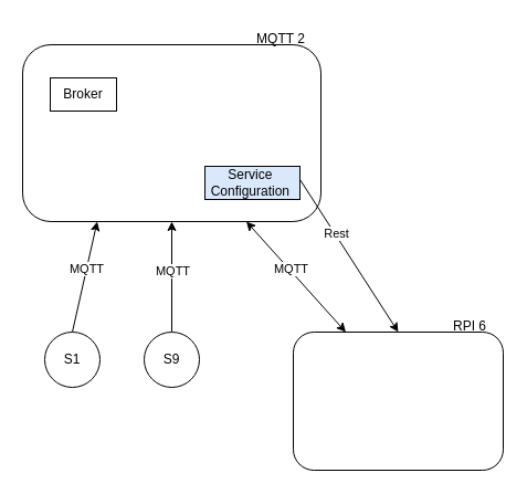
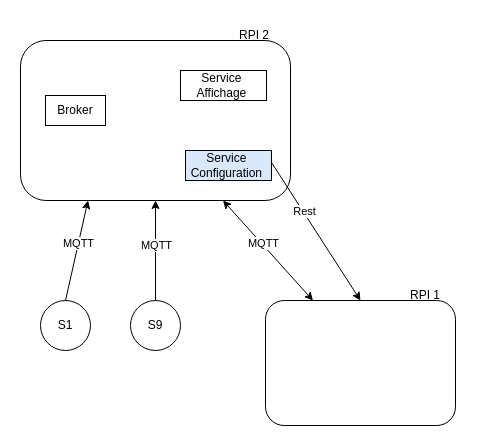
  <mxCell id="0" />
  <mxCell id="1" parent="0" />
  <mxCell id="2" style="rounded=0;orthogonalLoop=1;jettySize=auto;html=1;exitX=0.5;exitY=0;exitDx=0;exitDy=0;entryX=0.25;entryY=1;entryDx=0;entryDy=0;elbow=vertical;" edge="1" parent="1" source="4" target="10"><mxGeometry relative="1" as="geometry" /></mxCell>
  <mxCell id="3" value="MQTT" style="edgeLabel;html=1;align=center;verticalAlign=middle;resizable=0;points=[];" vertex="1" connectable="0" parent="2"><mxGeometry x="0.147" relative="1" as="geometry"><mxPoint as="offset" /></mxGeometry></mxCell>
  <mxCell id="4" value="S1" style="ellipse;whiteSpace=wrap;html=1;aspect=fixed;" vertex="1" parent="1"><mxGeometry x="40" y="300" width="50" height="50" as="geometry" /></mxCell>
  <mxCell id="5" style="edgeStyle=none;rounded=0;orthogonalLoop=1;jettySize=auto;html=1;exitX=0.5;exitY=0;exitDx=0;exitDy=0;entryX=0.5;entryY=1;entryDx=0;entryDy=0;elbow=vertical;" edge="1" parent="1" source="7" target="10"><mxGeometry relative="1" as="geometry" /></mxCell>
  <mxCell id="6" value="MQTT" style="edgeLabel;html=1;align=center;verticalAlign=middle;resizable=0;points=[];" vertex="1" connectable="0" parent="5"><mxGeometry x="0.12" relative="1" as="geometry"><mxPoint as="offset" /></mxGeometry></mxCell>
  <mxCell id="7" value="S9" style="ellipse;whiteSpace=wrap;html=1;aspect=fixed;" vertex="1" parent="1"><mxGeometry x="130" y="300" width="50" height="50" as="geometry" /></mxCell>
  <mxCell id="8" style="edgeStyle=none;rounded=0;orthogonalLoop=1;jettySize=auto;html=1;exitX=0.25;exitY=0;exitDx=0;exitDy=0;entryX=0.75;entryY=1;entryDx=0;entryDy=0;elbow=vertical;startArrow=classic;startFill=1;" edge="1" parent="1" source="12" target="10"><mxGeometry relative="1" as="geometry"><mxPoint x="280" y="300" as="sourcePoint" /></mxGeometry></mxCell>
  <mxCell id="9" value="MQTT" style="edgeLabel;html=1;align=center;verticalAlign=middle;resizable=0;points=[];" vertex="1" connectable="0" parent="8"><mxGeometry x="0.124" y="-1" relative="1" as="geometry"><mxPoint as="offset" /></mxGeometry></mxCell>
  <mxCell id="10" value="" style="rounded=1;whiteSpace=wrap;html=1;arcSize=16;" vertex="1" parent="1"><mxGeometry x="20" y="40" width="270" height="160" as="geometry" /></mxCell>
- <mxCell id="11" value="MQTT 2" style="text;html=1;strokeColor=none;fillColor=none;align=center;verticalAlign=middle;whiteSpace=wrap;rounded=0;" vertex="1" parent="1"><mxGeometry x="224" y="20" width="60" height="30" as="geometry" /></mxCell>
+ <mxCell id="11" value="RPI 2" style="text;html=1;strokeColor=none;fillColor=none;align=center;verticalAlign=middle;whiteSpace=wrap;rounded=0;" vertex="1" parent="1"><mxGeometry x="224" y="20" width="60" height="30" as="geometry" /></mxCell>
  <mxCell id="12" value="" style="rounded=1;whiteSpace=wrap;html=1;" vertex="1" parent="1"><mxGeometry x="265" y="300" width="190" height="125" as="geometry" /></mxCell>
- <mxCell id="13" value="RPI 6" style="text;html=1;strokeColor=none;fillColor=none;align=center;verticalAlign=middle;whiteSpace=wrap;rounded=0;" vertex="1" parent="1"><mxGeometry x="395" y="280" width="60" height="30" as="geometry" /></mxCell>
- <mxCell id="14" value="Broker" style="rounded=0;whiteSpace=wrap;html=1;" vertex="1" parent="1"><mxGeometry x="45" y="70" width="60" height="30" as="geometry" /></mxCell>
+ <mxCell id="13" value="RPI 1" style="text;html=1;strokeColor=none;fillColor=none;align=center;verticalAlign=middle;whiteSpace=wrap;rounded=0;" vertex="1" parent="1"><mxGeometry x="395" y="280" width="60" height="30" as="geometry" /></mxCell>
+ <mxCell id="14" value="Broker" style="rounded=0;whiteSpace=wrap;html=1;" vertex="1" parent="1"><mxGeometry x="45" y="95" width="60" height="30" as="geometry" /></mxCell>
  <mxCell id="15" style="edgeStyle=none;rounded=0;orthogonalLoop=1;jettySize=auto;html=1;entryX=0.5;entryY=0;entryDx=0;entryDy=0;startArrow=none;startFill=0;elbow=vertical;exitX=1.005;exitY=0.42;exitDx=0;exitDy=0;exitPerimeter=0;" edge="1" parent="1" source="17" target="12"><mxGeometry relative="1" as="geometry" /></mxCell>
  <mxCell id="16" value="Rest" style="edgeLabel;html=1;align=center;verticalAlign=middle;resizable=0;points=[];" vertex="1" connectable="0" parent="15"><mxGeometry x="-0.286" y="1" relative="1" as="geometry"><mxPoint as="offset" /></mxGeometry></mxCell>
  <mxCell id="17" value="Service&amp;nbsp;&lt;br&gt;Configuration&amp;nbsp;" style="rounded=0;whiteSpace=wrap;html=1;fillColor=#dae8fc;" vertex="1" parent="1"><mxGeometry x="185" y="150" width="86" height="30" as="geometry" /></mxCell>
+ <mxCell id="18" value="Service&amp;nbsp;&lt;br&gt;Affichage&amp;nbsp;" style="rounded=0;whiteSpace=wrap;html=1;" vertex="1" parent="1"><mxGeometry x="180" y="70" width="86" height="30" as="geometry" /></mxCell>
